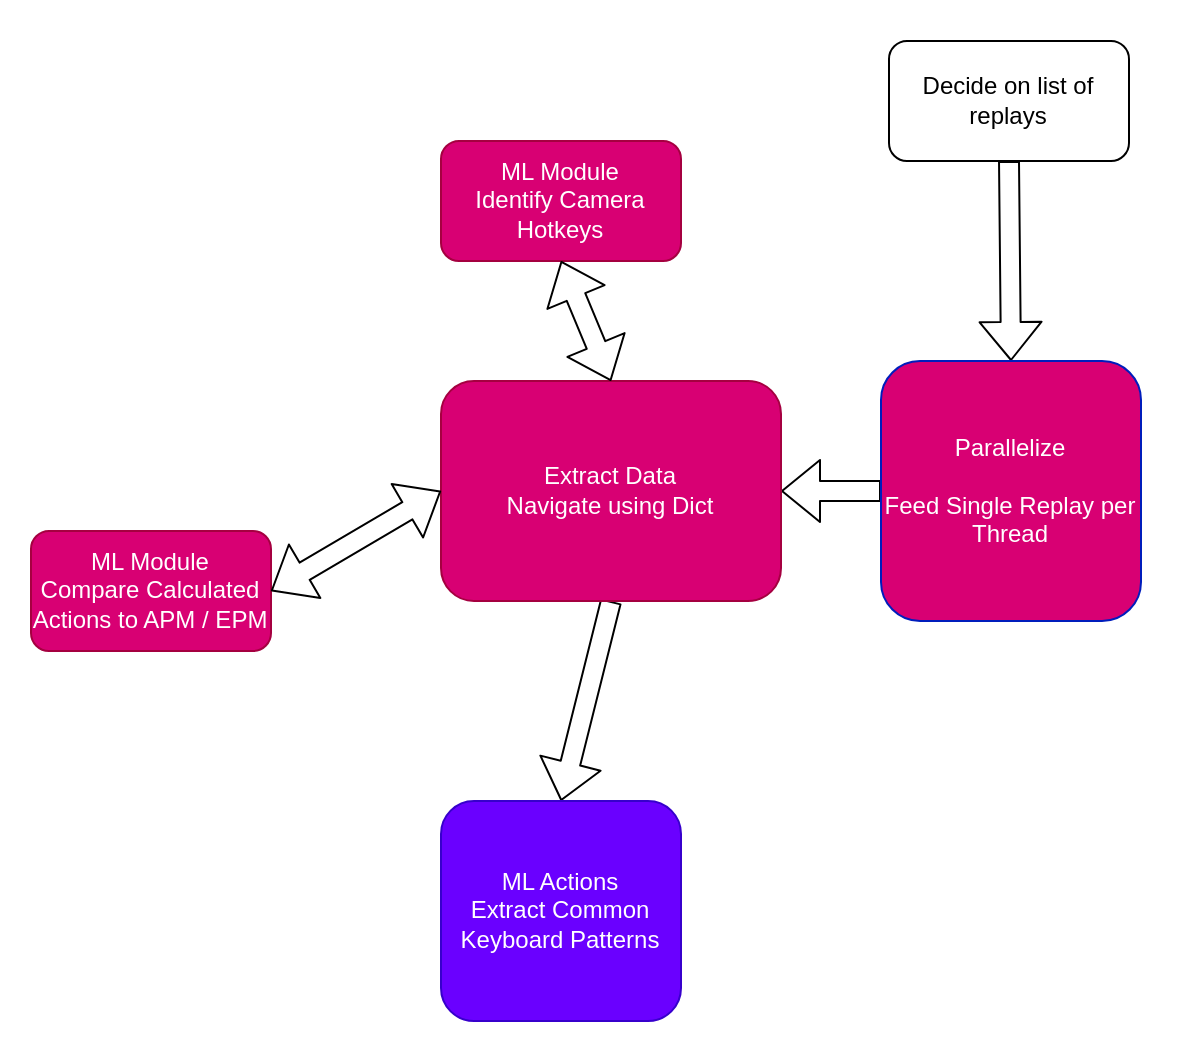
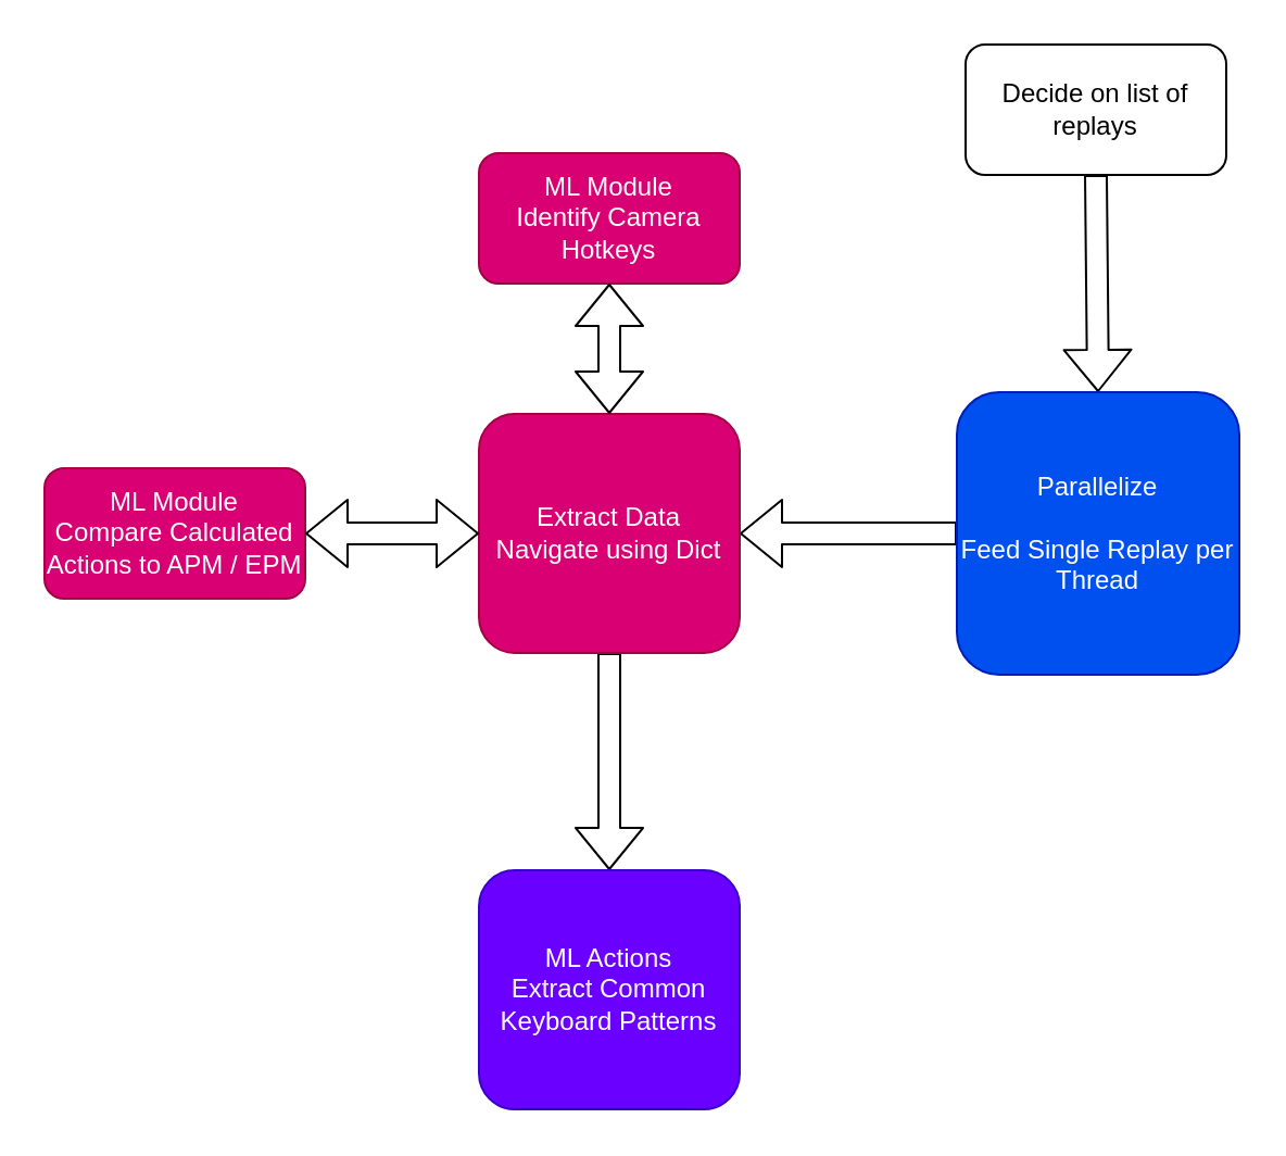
  <mxCell id="0" />
  <mxCell id="1" parent="0" />
  <mxCell id="2" style="edgeStyle=none;shape=flexArrow;orthogonalLoop=1;jettySize=auto;html=1;exitX=0.5;exitY=1;exitDx=0;exitDy=0;entryX=0.5;entryY=0;entryDx=0;entryDy=0;" edge="1" parent="1" source="3" target="5"><mxGeometry relative="1" as="geometry" /></mxCell>
  <mxCell id="3" value="Decide on list of replays" style="rounded=1;whiteSpace=wrap;html=1;" parent="1" vertex="1"><mxGeometry x="444" y="20" width="120" height="60" as="geometry" /></mxCell>
  <mxCell id="4" style="edgeStyle=none;shape=flexArrow;orthogonalLoop=1;jettySize=auto;html=1;exitX=0;exitY=0.5;exitDx=0;exitDy=0;entryX=1;entryY=0.5;entryDx=0;entryDy=0;" edge="1" parent="1" source="5" target="7"><mxGeometry relative="1" as="geometry" /></mxCell>
- <mxCell id="5" value="Parallelize&lt;br&gt;&lt;br&gt;Feed Single Replay per Thread" style="rounded=1;whiteSpace=wrap;html=1;fillColor=#d80073;strokeColor=#001DBC;fontColor=#ffffff;" parent="1" vertex="1"><mxGeometry x="440" y="180" width="130" height="130" as="geometry" /></mxCell>
+ <mxCell id="5" value="Parallelize&lt;br&gt;&lt;br&gt;Feed Single Replay per Thread" style="rounded=1;whiteSpace=wrap;html=1;fillColor=#0050ef;strokeColor=#001DBC;fontColor=#ffffff;" parent="1" vertex="1"><mxGeometry x="440" y="180" width="130" height="130" as="geometry" /></mxCell>
  <mxCell id="6" style="edgeStyle=none;shape=flexArrow;orthogonalLoop=1;jettySize=auto;html=1;exitX=0.5;exitY=1;exitDx=0;exitDy=0;entryX=0.5;entryY=0;entryDx=0;entryDy=0;" edge="1" parent="1" source="7" target="9"><mxGeometry relative="1" as="geometry" /></mxCell>
- <mxCell id="7" value="Extract Data&lt;br&gt;Navigate using Dict" style="rounded=1;whiteSpace=wrap;html=1;fillColor=#d80073;strokeColor=#A50040;fontColor=#ffffff;" parent="1" vertex="1"><mxGeometry x="220" y="190" width="170" height="110" as="geometry" /></mxCell>
+ <mxCell id="7" value="Extract Data&lt;br&gt;Navigate using Dict" style="rounded=1;whiteSpace=wrap;html=1;fillColor=#d80073;strokeColor=#A50040;fontColor=#ffffff;" parent="1" vertex="1"><mxGeometry x="220" y="190" width="120" height="110" as="geometry" /></mxCell>
  <mxCell id="8" value="ML Module&lt;br&gt;Identify Camera Hotkeys" style="rounded=1;whiteSpace=wrap;html=1;fillColor=#d80073;strokeColor=#A50040;fontColor=#ffffff;" vertex="1" parent="1"><mxGeometry x="220" y="70" width="120" height="60" as="geometry" /></mxCell>
  <mxCell id="9" value="ML Actions&lt;br&gt;Extract Common Keyboard Patterns" style="rounded=1;whiteSpace=wrap;html=1;fillColor=#6a00ff;strokeColor=#3700CC;fontColor=#ffffff;" vertex="1" parent="1"><mxGeometry x="220" y="400" width="120" height="110" as="geometry" /></mxCell>
- <mxCell id="10" value="ML Module&lt;br&gt;Compare Calculated Actions to APM / EPM" style="rounded=1;whiteSpace=wrap;html=1;fillColor=#d80073;strokeColor=#A50040;fontColor=#ffffff;" vertex="1" parent="1"><mxGeometry x="15" y="265" width="120" height="60" as="geometry" /></mxCell>
+ <mxCell id="10" value="ML Module&lt;br&gt;Compare Calculated Actions to APM / EPM" style="rounded=1;whiteSpace=wrap;html=1;fillColor=#d80073;strokeColor=#A50040;fontColor=#ffffff;" vertex="1" parent="1"><mxGeometry x="20" y="215" width="120" height="60" as="geometry" /></mxCell>
  <mxCell id="11" value="" style="shape=flexArrow;endArrow=classic;startArrow=classic;html=1;entryX=0.5;entryY=1;entryDx=0;entryDy=0;exitX=0.5;exitY=0;exitDx=0;exitDy=0;" edge="1" parent="1" source="7" target="8"><mxGeometry width="100" height="100" relative="1" as="geometry"><mxPoint x="450" y="630" as="sourcePoint" /><mxPoint x="550" y="530" as="targetPoint" /></mxGeometry></mxCell>
  <mxCell id="12" value="" style="shape=flexArrow;endArrow=classic;startArrow=classic;html=1;entryX=0;entryY=0.5;entryDx=0;entryDy=0;exitX=1;exitY=0.5;exitDx=0;exitDy=0;" edge="1" parent="1" source="10" target="7"><mxGeometry width="100" height="100" relative="1" as="geometry"><mxPoint x="160" y="245" as="sourcePoint" /><mxPoint x="290" y="140" as="targetPoint" /></mxGeometry></mxCell>
